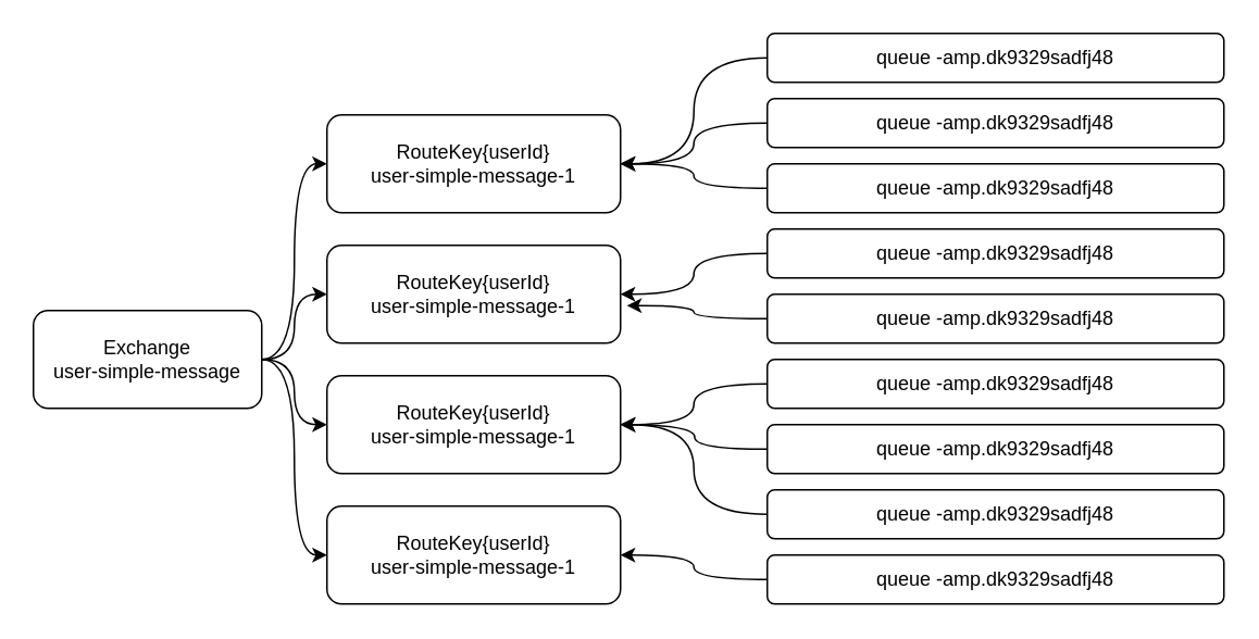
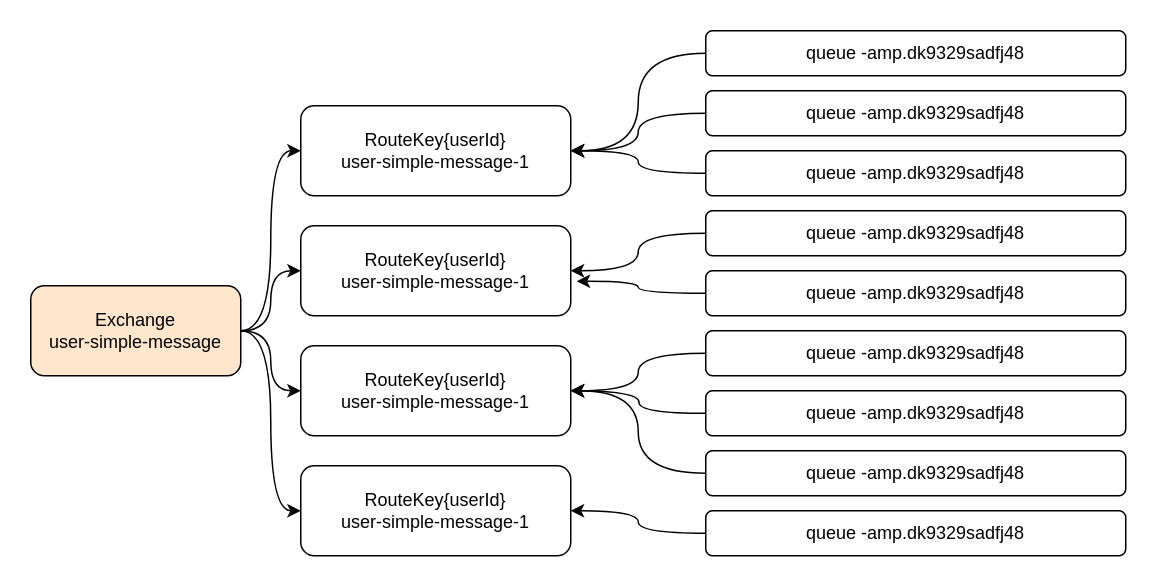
  <mxCell id="0" />
  <mxCell id="1" parent="0" />
  <mxCell id="2" style="edgeStyle=orthogonalEdgeStyle;rounded=0;orthogonalLoop=1;jettySize=auto;html=1;entryX=0;entryY=0.5;entryDx=0;entryDy=0;curved=1;" edge="1" parent="1" source="6" target="7"><mxGeometry relative="1" as="geometry" /></mxCell>
  <mxCell id="3" style="edgeStyle=orthogonalEdgeStyle;curved=1;rounded=0;orthogonalLoop=1;jettySize=auto;html=1;entryX=0;entryY=0.5;entryDx=0;entryDy=0;" edge="1" parent="1" source="6" target="10"><mxGeometry relative="1" as="geometry" /></mxCell>
  <mxCell id="4" style="edgeStyle=orthogonalEdgeStyle;curved=1;rounded=0;orthogonalLoop=1;jettySize=auto;html=1;entryX=0;entryY=0.5;entryDx=0;entryDy=0;" edge="1" parent="1" source="6" target="8"><mxGeometry relative="1" as="geometry" /></mxCell>
  <mxCell id="5" style="edgeStyle=orthogonalEdgeStyle;curved=1;rounded=0;orthogonalLoop=1;jettySize=auto;html=1;entryX=0;entryY=0.5;entryDx=0;entryDy=0;" edge="1" parent="1" source="6" target="9"><mxGeometry relative="1" as="geometry" /></mxCell>
- <mxCell id="6" value="Exchange&lt;br&gt;user-simple-message" style="rounded=1;whiteSpace=wrap;html=1;" vertex="1" parent="1"><mxGeometry x="20" y="190" width="140" height="60" as="geometry" /></mxCell>
+ <mxCell id="6" value="Exchange&lt;br&gt;user-simple-message" style="rounded=1;whiteSpace=wrap;html=1;fillColor=#ffe6cc;" vertex="1" parent="1"><mxGeometry x="20" y="190" width="140" height="60" as="geometry" /></mxCell>
  <mxCell id="7" value="RouteKey{userId}&lt;br&gt;user-simple-message-1" style="rounded=1;whiteSpace=wrap;html=1;" vertex="1" parent="1"><mxGeometry x="200" y="70" width="180" height="60" as="geometry" /></mxCell>
  <mxCell id="8" value="RouteKey{userId}&lt;br&gt;user-simple-message-1" style="rounded=1;whiteSpace=wrap;html=1;" vertex="1" parent="1"><mxGeometry x="200" y="150" width="180" height="60" as="geometry" /></mxCell>
  <mxCell id="9" value="RouteKey{userId}&lt;br&gt;user-simple-message-1" style="rounded=1;whiteSpace=wrap;html=1;" vertex="1" parent="1"><mxGeometry x="200" y="230" width="180" height="60" as="geometry" /></mxCell>
  <mxCell id="10" value="RouteKey{userId}&lt;br&gt;user-simple-message-1" style="rounded=1;whiteSpace=wrap;html=1;" vertex="1" parent="1"><mxGeometry x="200" y="310" width="180" height="60" as="geometry" /></mxCell>
  <mxCell id="11" style="edgeStyle=orthogonalEdgeStyle;curved=1;rounded=0;orthogonalLoop=1;jettySize=auto;html=1;entryX=1;entryY=0.5;entryDx=0;entryDy=0;" edge="1" parent="1" source="12" target="7"><mxGeometry relative="1" as="geometry" /></mxCell>
  <mxCell id="12" value="queue -amp.dk9329sadfj48" style="rounded=1;whiteSpace=wrap;html=1;" vertex="1" parent="1"><mxGeometry x="470" y="20" width="280" height="30" as="geometry" /></mxCell>
  <mxCell id="13" style="edgeStyle=orthogonalEdgeStyle;curved=1;rounded=0;orthogonalLoop=1;jettySize=auto;html=1;entryX=1;entryY=0.5;entryDx=0;entryDy=0;" edge="1" parent="1" source="14" target="7"><mxGeometry relative="1" as="geometry" /></mxCell>
  <mxCell id="14" value="queue -amp.dk9329sadfj48" style="rounded=1;whiteSpace=wrap;html=1;" vertex="1" parent="1"><mxGeometry x="470" y="60" width="280" height="30" as="geometry" /></mxCell>
  <mxCell id="15" style="edgeStyle=orthogonalEdgeStyle;curved=1;rounded=0;orthogonalLoop=1;jettySize=auto;html=1;entryX=1;entryY=0.5;entryDx=0;entryDy=0;" edge="1" parent="1" source="16" target="7"><mxGeometry relative="1" as="geometry" /></mxCell>
  <mxCell id="16" value="queue -amp.dk9329sadfj48" style="rounded=1;whiteSpace=wrap;html=1;" vertex="1" parent="1"><mxGeometry x="470" y="100" width="280" height="30" as="geometry" /></mxCell>
  <mxCell id="17" style="edgeStyle=orthogonalEdgeStyle;curved=1;rounded=0;orthogonalLoop=1;jettySize=auto;html=1;entryX=1;entryY=0.5;entryDx=0;entryDy=0;" edge="1" parent="1" source="18" target="8"><mxGeometry relative="1" as="geometry" /></mxCell>
  <mxCell id="18" value="queue -amp.dk9329sadfj48" style="rounded=1;whiteSpace=wrap;html=1;" vertex="1" parent="1"><mxGeometry x="470" y="140" width="280" height="30" as="geometry" /></mxCell>
  <mxCell id="19" style="edgeStyle=orthogonalEdgeStyle;curved=1;rounded=0;orthogonalLoop=1;jettySize=auto;html=1;entryX=1.022;entryY=0.617;entryDx=0;entryDy=0;entryPerimeter=0;" edge="1" parent="1" source="20" target="8"><mxGeometry relative="1" as="geometry" /></mxCell>
  <mxCell id="20" value="queue -amp.dk9329sadfj48" style="rounded=1;whiteSpace=wrap;html=1;" vertex="1" parent="1"><mxGeometry x="470" y="180" width="280" height="30" as="geometry" /></mxCell>
  <mxCell id="21" style="edgeStyle=orthogonalEdgeStyle;curved=1;rounded=0;orthogonalLoop=1;jettySize=auto;html=1;entryX=1;entryY=0.5;entryDx=0;entryDy=0;" edge="1" parent="1" source="22" target="9"><mxGeometry relative="1" as="geometry" /></mxCell>
  <mxCell id="22" value="queue -amp.dk9329sadfj48" style="rounded=1;whiteSpace=wrap;html=1;" vertex="1" parent="1"><mxGeometry x="470" y="220" width="280" height="30" as="geometry" /></mxCell>
  <mxCell id="23" style="edgeStyle=orthogonalEdgeStyle;curved=1;rounded=0;orthogonalLoop=1;jettySize=auto;html=1;" edge="1" parent="1" source="24"><mxGeometry relative="1" as="geometry"><mxPoint x="380" y="260" as="targetPoint" /></mxGeometry></mxCell>
  <mxCell id="24" value="queue -amp.dk9329sadfj48" style="rounded=1;whiteSpace=wrap;html=1;" vertex="1" parent="1"><mxGeometry x="470" y="260" width="280" height="30" as="geometry" /></mxCell>
  <mxCell id="25" style="edgeStyle=orthogonalEdgeStyle;curved=1;rounded=0;orthogonalLoop=1;jettySize=auto;html=1;entryX=1;entryY=0.5;entryDx=0;entryDy=0;" edge="1" parent="1" source="26" target="9"><mxGeometry relative="1" as="geometry" /></mxCell>
  <mxCell id="26" value="queue -amp.dk9329sadfj48" style="rounded=1;whiteSpace=wrap;html=1;" vertex="1" parent="1"><mxGeometry x="470" y="300" width="280" height="30" as="geometry" /></mxCell>
  <mxCell id="27" style="edgeStyle=orthogonalEdgeStyle;curved=1;rounded=0;orthogonalLoop=1;jettySize=auto;html=1;entryX=1;entryY=0.5;entryDx=0;entryDy=0;" edge="1" parent="1" source="28" target="10"><mxGeometry relative="1" as="geometry" /></mxCell>
  <mxCell id="28" value="queue -amp.dk9329sadfj48" style="rounded=1;whiteSpace=wrap;html=1;" vertex="1" parent="1"><mxGeometry x="470" y="340" width="280" height="30" as="geometry" /></mxCell>
